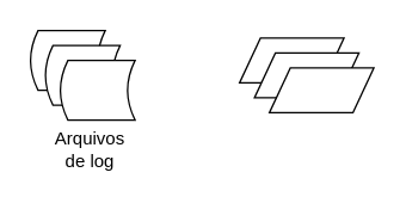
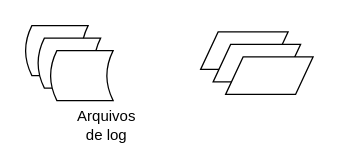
  <mxCell id="0" />
  <mxCell id="1" parent="0" />
  <mxCell id="2" value="" style="shape=dataStorage;whiteSpace=wrap;html=1;" vertex="1" parent="1"><mxGeometry x="20" y="20" width="50" height="40" as="geometry" /></mxCell>
  <mxCell id="3" value="" style="shape=dataStorage;whiteSpace=wrap;html=1;" vertex="1" parent="1"><mxGeometry x="30" y="30" width="50" height="40" as="geometry" /></mxCell>
  <mxCell id="4" value="" style="shape=dataStorage;whiteSpace=wrap;html=1;" vertex="1" parent="1"><mxGeometry x="40" y="40" width="50" height="40" as="geometry" /></mxCell>
- <mxCell id="5" value="Arquivos de log" style="text;html=1;strokeColor=none;fillColor=none;align=center;verticalAlign=middle;whiteSpace=wrap;rounded=0;" vertex="1" parent="1"><mxGeometry x="40" y="90" width="40" height="20" as="geometry" /></mxCell>
+ <mxCell id="5" value="Arquivos de log" style="text;html=1;strokeColor=none;fillColor=none;align=center;verticalAlign=middle;whiteSpace=wrap;rounded=0;" vertex="1" parent="1"><mxGeometry x="65" y="90" width="40" height="20" as="geometry" /></mxCell>
  <mxCell id="6" value="" style="shape=parallelogram;perimeter=parallelogramPerimeter;whiteSpace=wrap;html=1;" vertex="1" parent="1"><mxGeometry x="160" y="25" width="70" height="30" as="geometry" /></mxCell>
  <mxCell id="7" value="" style="shape=parallelogram;perimeter=parallelogramPerimeter;whiteSpace=wrap;html=1;" vertex="1" parent="1"><mxGeometry x="170" y="35" width="70" height="30" as="geometry" /></mxCell>
  <mxCell id="8" value="" style="shape=parallelogram;perimeter=parallelogramPerimeter;whiteSpace=wrap;html=1;" vertex="1" parent="1"><mxGeometry x="180" y="45" width="70" height="30" as="geometry" /></mxCell>
